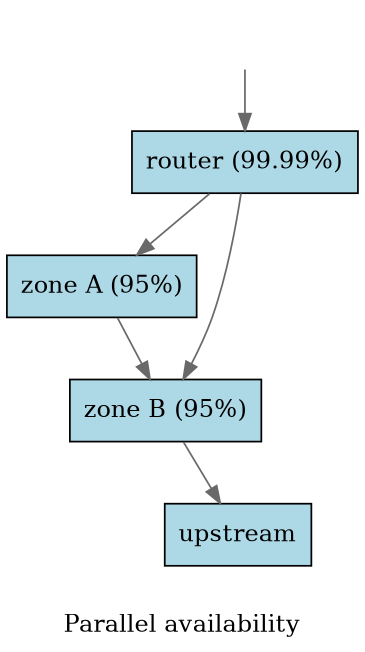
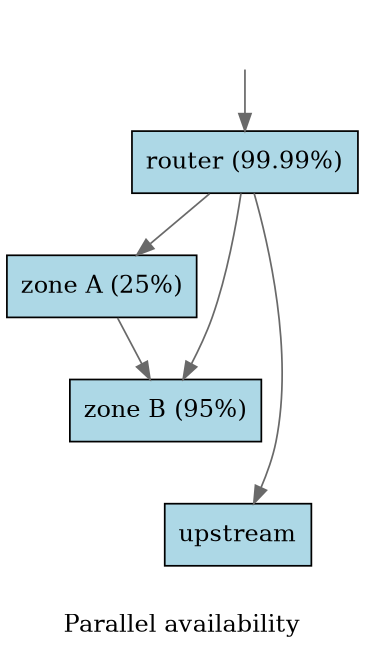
  digraph {
    label="Parallel availability"
    rankdir=TB
    node [fillcolor=lightblue shape=rect style=filled]
    edge [color=dimgrey]
    client [style=invis]
    n2 [label="router (99.99%)"]
-   n3 [label="zone A (95%)"]
+   n3 [label="zone A (25%)"]
    n4 [label="zone B (95%)"]
    n5 [label=upstream]
    client -> n2
    n2 -> n3
    n2 -> n4
    n3 -> n4
-   n4 -> n5
+   n2 -> n5
  }
